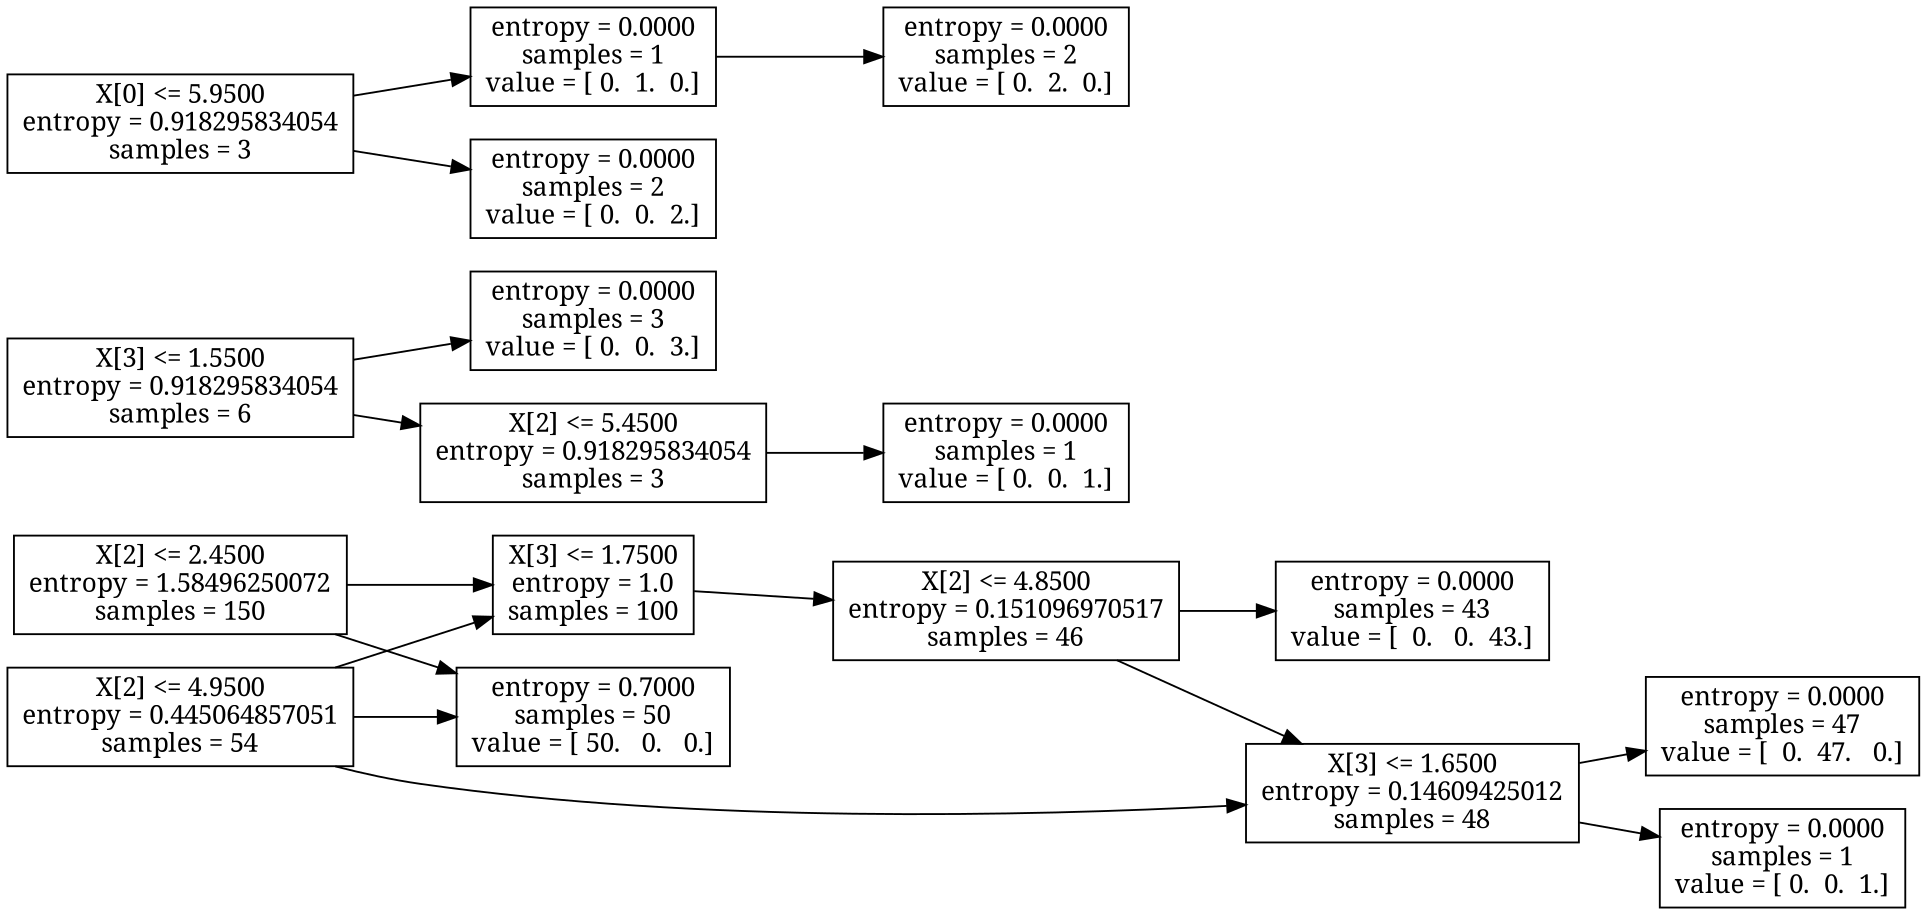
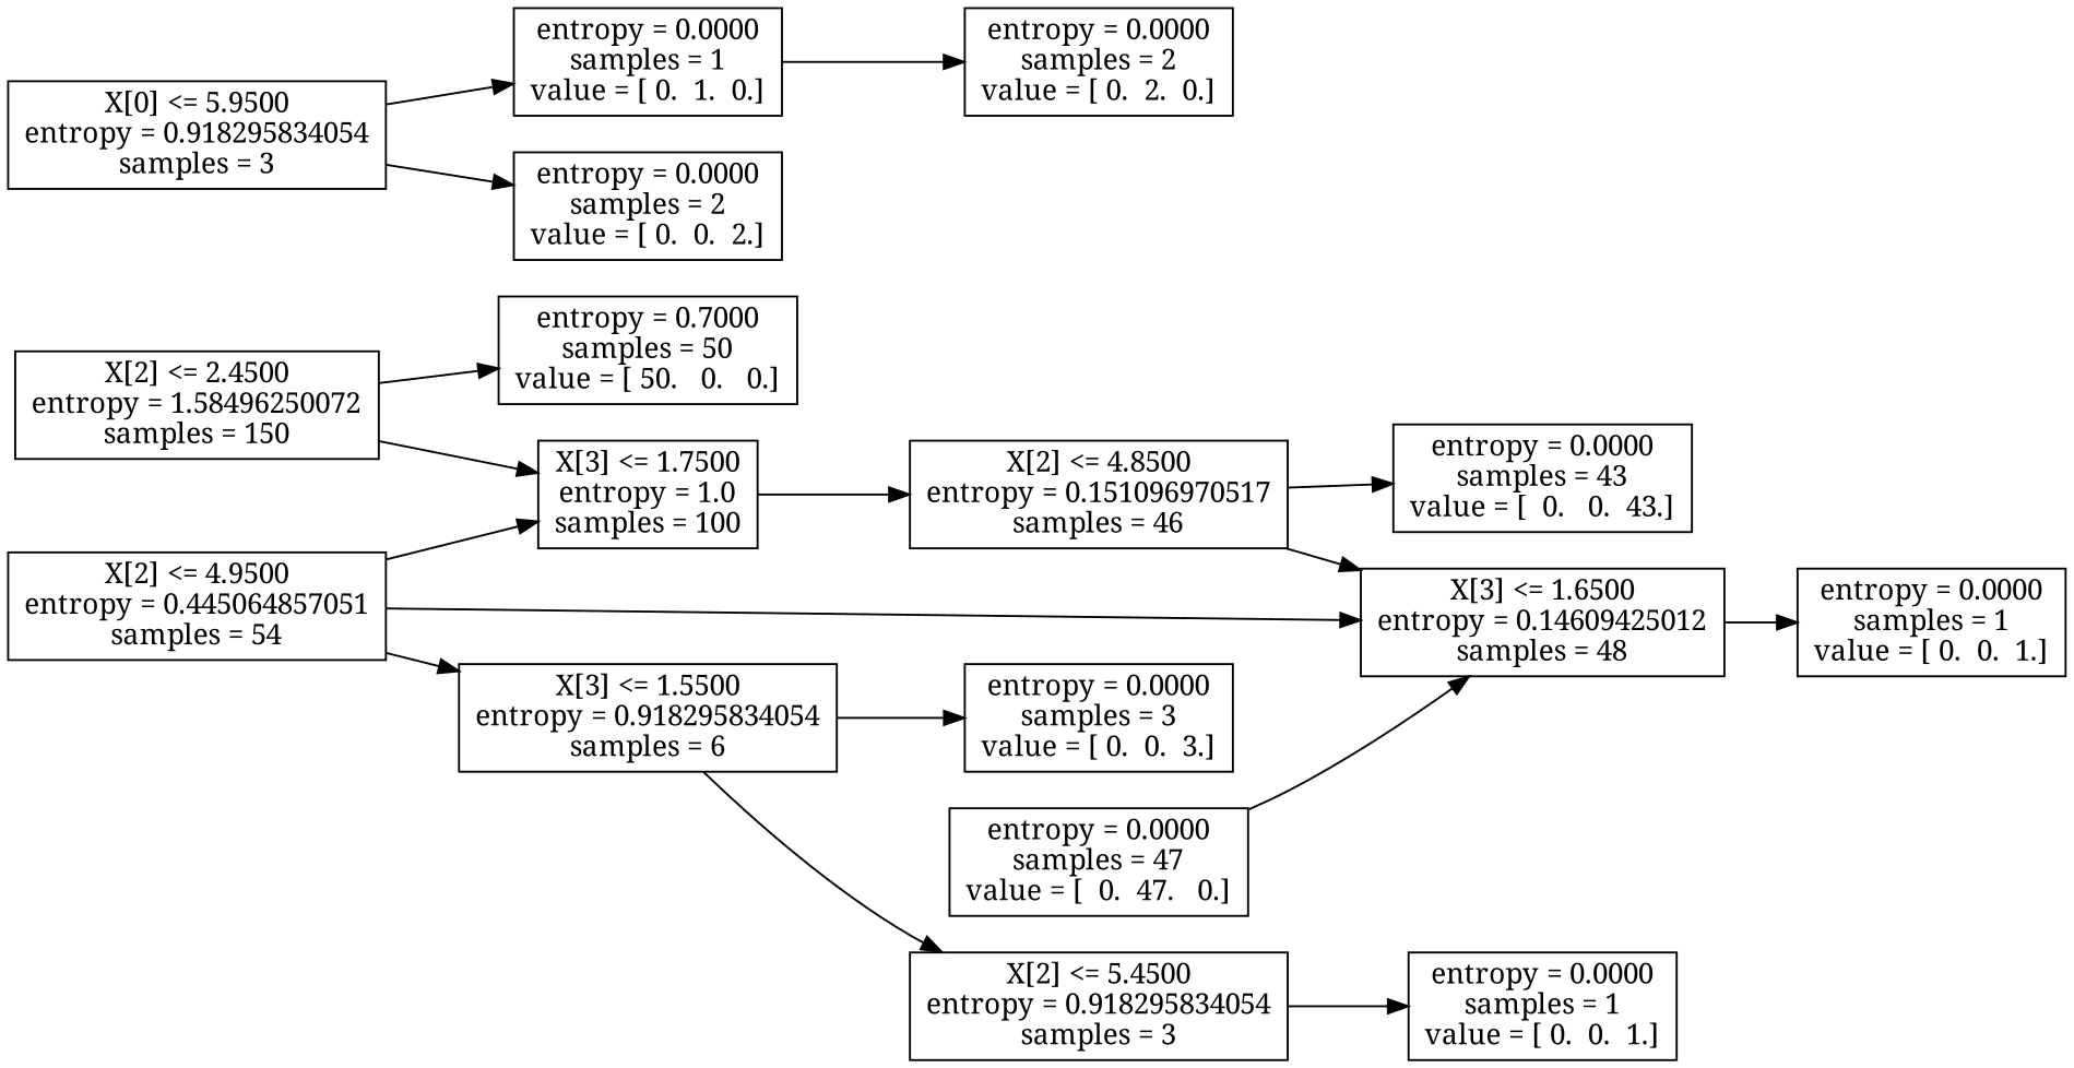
  digraph {
    fontname="Noto Serif"
    rankdir=LR
    node [fontname="Noto Serif" shape=box]
    edge [fontname="Noto Serif"]
    n1 [label="X[2] <= 2.4500\nentropy = 1.58496250072\nsamples = 150"]
    n2 [label="entropy = 0.7000\nsamples = 50\nvalue = [ 50.   0.   0.]"]
    n3 [label="X[3] <= 1.7500\nentropy = 1.0\nsamples = 100"]
    n4 [label="X[2] <= 4.8500\nentropy = 0.151096970517\nsamples = 46"]
    n5 [label="X[2] <= 4.9500\nentropy = 0.445064857051\nsamples = 54"]
    n6 [label="X[3] <= 1.6500\nentropy = 0.14609425012\nsamples = 48"]
    n7 [label="X[3] <= 1.5500\nentropy = 0.918295834054\nsamples = 6"]
    n8 [label="entropy = 0.0000\nsamples = 43\nvalue = [  0.   0.  43.]"]
    n9 [label="entropy = 0.0000\nsamples = 47\nvalue = [  0.  47.   0.]"]
    n10 [label="entropy = 0.0000\nsamples = 1\nvalue = [ 0.  0.  1.]"]
    n11 [label="entropy = 0.0000\nsamples = 3\nvalue = [ 0.  0.  3.]"]
    n12 [label="X[2] <= 5.4500\nentropy = 0.918295834054\nsamples = 3"]
    n13 [label="entropy = 0.0000\nsamples = 1\nvalue = [ 0.  0.  1.]"]
    n14 [label="entropy = 0.0000\nsamples = 2\nvalue = [ 0.  2.  0.]"]
    n15 [label="X[0] <= 5.9500\nentropy = 0.918295834054\nsamples = 3"]
    n16 [label="entropy = 0.0000\nsamples = 1\nvalue = [ 0.  1.  0.]"]
    n17 [label="entropy = 0.0000\nsamples = 2\nvalue = [ 0.  0.  2.]"]
    n1 -> n2
    n1 -> n3
    n3 -> n4
    n4 -> n6
    n4 -> n8
    n5 -> n3
    n5 -> n6
-   n5 -> n2
-   n6 -> n9
+   n5 -> n7
+   n9 -> n6
    n6 -> n10
    n7 -> n11
    n7 -> n12
    n12 -> n13
    n15 -> n16
    n15 -> n17
    n16 -> n14
  }
